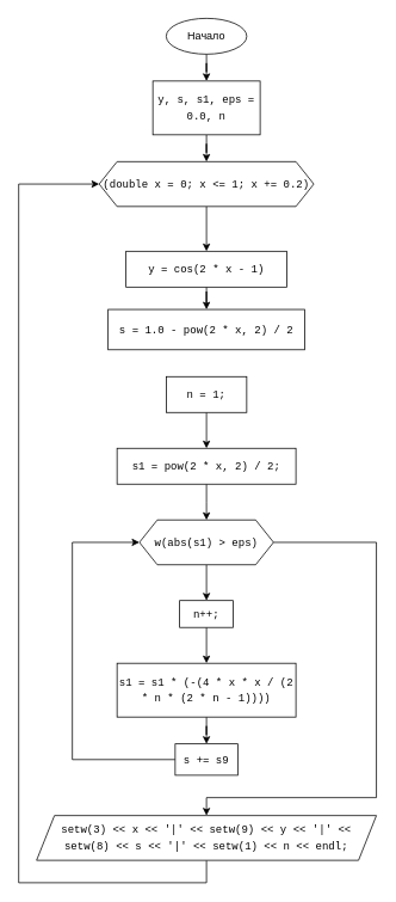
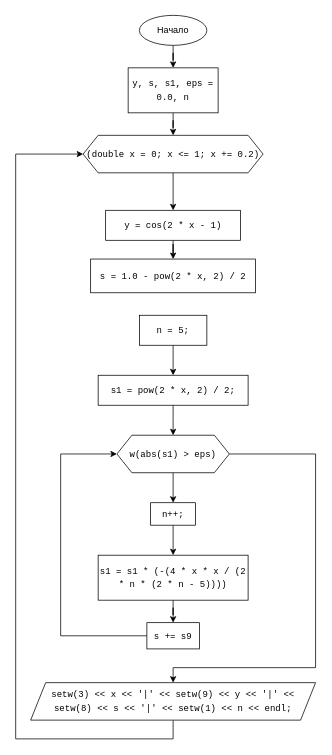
  <mxCell id="0" />
  <mxCell id="1" parent="0" />
  <mxCell id="2" value="" style="edgeStyle=orthogonalEdgeStyle;rounded=0;orthogonalLoop=1;jettySize=auto;html=1;labelBackgroundColor=none;" parent="1" source="3" target="5" edge="1"><mxGeometry relative="1" as="geometry" /></mxCell>
  <mxCell id="3" value="Начало" style="ellipse;whiteSpace=wrap;html=1;labelBackgroundColor=none;" parent="1" vertex="1"><mxGeometry x="185" y="20" width="90" height="40" as="geometry" /></mxCell>
  <mxCell id="4" value="" style="edgeStyle=orthogonalEdgeStyle;rounded=0;orthogonalLoop=1;jettySize=auto;html=1;labelBackgroundColor=none;" parent="1" source="5" target="7" edge="1"><mxGeometry relative="1" as="geometry" /></mxCell>
  <mxCell id="5" value="&lt;div style=&quot;font-family: menlo, monaco, &amp;quot;courier new&amp;quot;, monospace; font-weight: normal; font-size: 12px; line-height: 18px;&quot;&gt;&lt;div&gt;&lt;span style=&quot;&quot;&gt;y, s, s1, eps &lt;/span&gt;&lt;span style=&quot;&quot;&gt;=&lt;/span&gt;&lt;span style=&quot;&quot;&gt; &lt;/span&gt;&lt;span style=&quot;&quot;&gt;0.0,&amp;nbsp;&lt;/span&gt;n&lt;/div&gt;&lt;/div&gt;" style="whiteSpace=wrap;html=1;labelBackgroundColor=none;" parent="1" vertex="1"><mxGeometry x="170" y="90" width="120" height="60" as="geometry" /></mxCell>
  <mxCell id="6" value="" style="edgeStyle=orthogonalEdgeStyle;rounded=0;orthogonalLoop=1;jettySize=auto;html=1;labelBackgroundColor=none;" parent="1" source="7" target="9" edge="1"><mxGeometry relative="1" as="geometry" /></mxCell>
  <mxCell id="7" value="&lt;meta charset=&quot;utf-8&quot;&gt;&lt;div style=&quot;font-family: menlo, monaco, &amp;quot;courier new&amp;quot;, monospace; font-weight: normal; font-size: 12px; line-height: 18px;&quot;&gt;&lt;div&gt;&lt;span style=&quot;&quot;&gt;(&lt;/span&gt;&lt;span style=&quot;&quot;&gt;double&lt;/span&gt;&lt;span style=&quot;&quot;&gt; x &lt;/span&gt;&lt;span style=&quot;&quot;&gt;=&lt;/span&gt;&lt;span style=&quot;&quot;&gt; &lt;/span&gt;&lt;span style=&quot;&quot;&gt;0&lt;/span&gt;&lt;span style=&quot;&quot;&gt;; x &lt;/span&gt;&lt;span style=&quot;&quot;&gt;&amp;lt;=&lt;/span&gt;&lt;span style=&quot;&quot;&gt; &lt;/span&gt;&lt;span style=&quot;&quot;&gt;1&lt;/span&gt;&lt;span style=&quot;&quot;&gt;; x &lt;/span&gt;&lt;span style=&quot;&quot;&gt;+=&lt;/span&gt;&lt;span style=&quot;&quot;&gt; &lt;/span&gt;&lt;span style=&quot;&quot;&gt;0.2&lt;/span&gt;&lt;span style=&quot;&quot;&gt;)&lt;/span&gt;&lt;/div&gt;&lt;/div&gt;" style="shape=hexagon;perimeter=hexagonPerimeter2;whiteSpace=wrap;html=1;fixedSize=1;labelBackgroundColor=none;" parent="1" vertex="1"><mxGeometry x="110" y="180" width="240" height="50" as="geometry" /></mxCell>
  <mxCell id="8" value="" style="edgeStyle=orthogonalEdgeStyle;rounded=0;orthogonalLoop=1;jettySize=auto;html=1;labelBackgroundColor=none;" parent="1" source="9" target="10" edge="1"><mxGeometry relative="1" as="geometry" /></mxCell>
  <mxCell id="9" value="&lt;meta charset=&quot;utf-8&quot;&gt;&lt;div style=&quot;font-family: menlo, monaco, &amp;quot;courier new&amp;quot;, monospace; font-weight: normal; font-size: 12px; line-height: 18px;&quot;&gt;&lt;div&gt;&lt;span style=&quot;&quot;&gt;y &lt;/span&gt;&lt;span style=&quot;&quot;&gt;=&lt;/span&gt;&lt;span style=&quot;&quot;&gt; &lt;/span&gt;&lt;span style=&quot;&quot;&gt;cos&lt;/span&gt;&lt;span style=&quot;&quot;&gt;(&lt;/span&gt;&lt;span style=&quot;&quot;&gt;2&lt;/span&gt;&lt;span style=&quot;&quot;&gt; &lt;/span&gt;&lt;span style=&quot;&quot;&gt;*&lt;/span&gt;&lt;span style=&quot;&quot;&gt; x &lt;/span&gt;&lt;span style=&quot;&quot;&gt;-&lt;/span&gt;&lt;span style=&quot;&quot;&gt; &lt;/span&gt;&lt;span style=&quot;&quot;&gt;1&lt;/span&gt;&lt;span style=&quot;&quot;&gt;)&lt;/span&gt;&lt;/div&gt;&lt;/div&gt;" style="whiteSpace=wrap;html=1;labelBackgroundColor=none;" parent="1" vertex="1"><mxGeometry x="140" y="280" width="180" height="40" as="geometry" /></mxCell>
  <mxCell id="10" value="&lt;meta charset=&quot;utf-8&quot;&gt;&lt;div style=&quot;font-family: menlo, monaco, &amp;quot;courier new&amp;quot;, monospace; font-weight: normal; font-size: 12px; line-height: 18px;&quot;&gt;&lt;div&gt;&lt;span style=&quot;&quot;&gt;s &lt;/span&gt;&lt;span style=&quot;&quot;&gt;=&lt;/span&gt;&lt;span style=&quot;&quot;&gt; &lt;/span&gt;&lt;span style=&quot;&quot;&gt;1.0&lt;/span&gt;&lt;span style=&quot;&quot;&gt; &lt;/span&gt;&lt;span style=&quot;&quot;&gt;-&lt;/span&gt;&lt;span style=&quot;&quot;&gt; &lt;/span&gt;&lt;span style=&quot;&quot;&gt;pow&lt;/span&gt;&lt;span style=&quot;&quot;&gt;(&lt;/span&gt;&lt;span style=&quot;&quot;&gt;2&lt;/span&gt;&lt;span style=&quot;&quot;&gt; &lt;/span&gt;&lt;span style=&quot;&quot;&gt;*&lt;/span&gt;&lt;span style=&quot;&quot;&gt; x, &lt;/span&gt;&lt;span style=&quot;&quot;&gt;2&lt;/span&gt;&lt;span style=&quot;&quot;&gt;) &lt;/span&gt;&lt;span style=&quot;&quot;&gt;/&lt;/span&gt;&lt;span style=&quot;&quot;&gt; &lt;/span&gt;&lt;span style=&quot;&quot;&gt;2&lt;/span&gt;&lt;/div&gt;&lt;/div&gt;" style="whiteSpace=wrap;html=1;labelBackgroundColor=none;" parent="1" vertex="1"><mxGeometry x="120" y="345" width="220" height="45" as="geometry" /></mxCell>
  <mxCell id="11" value="" style="edgeStyle=orthogonalEdgeStyle;rounded=0;orthogonalLoop=1;jettySize=auto;html=1;labelBackgroundColor=none;" parent="1" source="12" target="14" edge="1"><mxGeometry relative="1" as="geometry" /></mxCell>
- <mxCell id="12" value="&lt;meta charset=&quot;utf-8&quot;&gt;&lt;div style=&quot;font-family: menlo, monaco, &amp;quot;courier new&amp;quot;, monospace; font-weight: normal; font-size: 12px; line-height: 18px;&quot;&gt;&lt;div&gt;&lt;span style=&quot;&quot;&gt;n &lt;/span&gt;&lt;span style=&quot;&quot;&gt;=&lt;/span&gt;&lt;span style=&quot;&quot;&gt; &lt;/span&gt;&lt;span style=&quot;&quot;&gt;1&lt;/span&gt;&lt;span style=&quot;&quot;&gt;;&lt;/span&gt;&lt;/div&gt;&lt;/div&gt;" style="whiteSpace=wrap;html=1;labelBackgroundColor=none;" parent="1" vertex="1"><mxGeometry x="185" y="420" width="90" height="40" as="geometry" /></mxCell>
+ <mxCell id="12" value="&lt;meta charset=&quot;utf-8&quot;&gt;&lt;div style=&quot;font-family: menlo, monaco, &amp;quot;courier new&amp;quot;, monospace; font-weight: normal; font-size: 12px; line-height: 18px;&quot;&gt;&lt;div&gt;&lt;span style=&quot;&quot;&gt;n &lt;/span&gt;&lt;span style=&quot;&quot;&gt;=&lt;/span&gt;&lt;span style=&quot;&quot;&gt; &lt;/span&gt;&lt;span style=&quot;&quot;&gt;5&lt;/span&gt;&lt;span style=&quot;&quot;&gt;;&lt;/span&gt;&lt;/div&gt;&lt;/div&gt;" style="whiteSpace=wrap;html=1;labelBackgroundColor=none;" parent="1" vertex="1"><mxGeometry x="185" y="420" width="90" height="40" as="geometry" /></mxCell>
  <mxCell id="13" value="" style="edgeStyle=orthogonalEdgeStyle;rounded=0;orthogonalLoop=1;jettySize=auto;html=1;labelBackgroundColor=none;" parent="1" source="14" edge="1"><mxGeometry relative="1" as="geometry"><mxPoint x="230" y="580" as="targetPoint" /></mxGeometry></mxCell>
  <mxCell id="14" value="&lt;div style=&quot;font-family: menlo, monaco, &amp;quot;courier new&amp;quot;, monospace; font-weight: normal; font-size: 12px; line-height: 18px;&quot;&gt;&lt;div style=&quot;font-family: &amp;quot;menlo&amp;quot; , &amp;quot;monaco&amp;quot; , &amp;quot;courier new&amp;quot; , monospace ; line-height: 18px&quot;&gt;s1 &lt;span style=&quot;&quot;&gt;=&lt;/span&gt; &lt;span style=&quot;&quot;&gt;pow&lt;/span&gt;(&lt;span style=&quot;&quot;&gt;2&lt;/span&gt; &lt;span style=&quot;&quot;&gt;*&lt;/span&gt; x, &lt;span style=&quot;&quot;&gt;2&lt;/span&gt;) &lt;span style=&quot;&quot;&gt;/&lt;/span&gt; &lt;span style=&quot;&quot;&gt;2&lt;/span&gt;;&lt;/div&gt;&lt;/div&gt;" style="whiteSpace=wrap;html=1;labelBackgroundColor=none;" parent="1" vertex="1"><mxGeometry x="130" y="500" width="200" height="40" as="geometry" /></mxCell>
  <mxCell id="15" value="" style="edgeStyle=orthogonalEdgeStyle;rounded=0;orthogonalLoop=1;jettySize=auto;html=1;labelBackgroundColor=none;" parent="1" source="17" target="19" edge="1"><mxGeometry relative="1" as="geometry" /></mxCell>
  <mxCell id="16" value="" style="edgeStyle=orthogonalEdgeStyle;rounded=0;orthogonalLoop=1;jettySize=auto;html=1;entryX=0.5;entryY=0;entryDx=0;entryDy=0;labelBackgroundColor=none;" parent="1" source="17" target="25" edge="1"><mxGeometry relative="1" as="geometry"><Array as="points"><mxPoint x="420" y="605" /><mxPoint x="420" y="890" /><mxPoint x="230" y="890" /></Array></mxGeometry></mxCell>
  <mxCell id="17" value="&lt;div style=&quot;font-family: menlo, monaco, &amp;quot;courier new&amp;quot;, monospace; font-weight: normal; font-size: 12px; line-height: 18px;&quot;&gt;&lt;div&gt;&lt;span style=&quot;&quot;&gt;w&lt;/span&gt;&lt;span style=&quot;&quot;&gt;(&lt;/span&gt;&lt;span style=&quot;&quot;&gt;abs&lt;/span&gt;&lt;span style=&quot;&quot;&gt;(s1) &lt;/span&gt;&lt;span style=&quot;&quot;&gt;&amp;gt;&lt;/span&gt;&lt;span style=&quot;&quot;&gt; eps)&lt;/span&gt;&lt;/div&gt;&lt;/div&gt;" style="shape=hexagon;perimeter=hexagonPerimeter2;whiteSpace=wrap;html=1;fixedSize=1;labelBackgroundColor=none;" parent="1" vertex="1"><mxGeometry x="155" y="580" width="150" height="50" as="geometry" /></mxCell>
  <mxCell id="18" value="" style="edgeStyle=orthogonalEdgeStyle;rounded=0;orthogonalLoop=1;jettySize=auto;html=1;labelBackgroundColor=none;" parent="1" source="19" target="21" edge="1"><mxGeometry relative="1" as="geometry" /></mxCell>
  <mxCell id="19" value="&lt;meta charset=&quot;utf-8&quot;&gt;&lt;div style=&quot;font-family: menlo, monaco, &amp;quot;courier new&amp;quot;, monospace; font-weight: normal; font-size: 12px; line-height: 18px;&quot;&gt;&lt;div&gt;&lt;span style=&quot;&quot;&gt; n&lt;/span&gt;&lt;span style=&quot;&quot;&gt;++&lt;/span&gt;&lt;span style=&quot;&quot;&gt;;&lt;/span&gt;&lt;/div&gt;&lt;/div&gt;" style="whiteSpace=wrap;html=1;labelBackgroundColor=none;" parent="1" vertex="1"><mxGeometry x="200" y="670" width="60" height="30" as="geometry" /></mxCell>
  <mxCell id="20" value="" style="edgeStyle=orthogonalEdgeStyle;rounded=0;orthogonalLoop=1;jettySize=auto;html=1;labelBackgroundColor=none;" parent="1" source="21" target="23" edge="1"><mxGeometry relative="1" as="geometry" /></mxCell>
- <mxCell id="21" value="&lt;meta charset=&quot;utf-8&quot;&gt;&lt;div style=&quot;font-family: menlo, monaco, &amp;quot;courier new&amp;quot;, monospace; font-weight: normal; font-size: 12px; line-height: 18px;&quot;&gt;&lt;div&gt;&lt;span style=&quot;&quot;&gt; s1 &lt;/span&gt;&lt;span style=&quot;&quot;&gt;=&lt;/span&gt;&lt;span style=&quot;&quot;&gt; s1 &lt;/span&gt;&lt;span style=&quot;&quot;&gt;*&lt;/span&gt;&lt;span style=&quot;&quot;&gt; (&lt;/span&gt;&lt;span style=&quot;&quot;&gt;-&lt;/span&gt;&lt;span style=&quot;&quot;&gt;(&lt;/span&gt;&lt;span style=&quot;&quot;&gt;4&lt;/span&gt;&lt;span style=&quot;&quot;&gt; &lt;/span&gt;&lt;span style=&quot;&quot;&gt;*&lt;/span&gt;&lt;span style=&quot;&quot;&gt; x &lt;/span&gt;&lt;span style=&quot;&quot;&gt;*&lt;/span&gt;&lt;span style=&quot;&quot;&gt; x &lt;/span&gt;&lt;span style=&quot;&quot;&gt;/&lt;/span&gt;&lt;span style=&quot;&quot;&gt; (&lt;/span&gt;&lt;span style=&quot;&quot;&gt;2&lt;/span&gt;&lt;span style=&quot;&quot;&gt; &lt;/span&gt;&lt;span style=&quot;&quot;&gt;*&lt;/span&gt;&lt;span style=&quot;&quot;&gt; n &lt;/span&gt;&lt;span style=&quot;&quot;&gt;*&lt;/span&gt;&lt;span style=&quot;&quot;&gt; (&lt;/span&gt;&lt;span style=&quot;&quot;&gt;2&lt;/span&gt;&lt;span style=&quot;&quot;&gt; &lt;/span&gt;&lt;span style=&quot;&quot;&gt;*&lt;/span&gt;&lt;span style=&quot;&quot;&gt; n &lt;/span&gt;&lt;span style=&quot;&quot;&gt;-&lt;/span&gt;&lt;span style=&quot;&quot;&gt; &lt;/span&gt;&lt;span style=&quot;&quot;&gt;1&lt;/span&gt;&lt;span style=&quot;&quot;&gt;))))&lt;/span&gt;&lt;/div&gt;&lt;/div&gt;" style="whiteSpace=wrap;html=1;labelBackgroundColor=none;" parent="1" vertex="1"><mxGeometry x="130" y="740" width="200" height="60" as="geometry" /></mxCell>
+ <mxCell id="21" value="&lt;meta charset=&quot;utf-8&quot;&gt;&lt;div style=&quot;font-family: menlo, monaco, &amp;quot;courier new&amp;quot;, monospace; font-weight: normal; font-size: 12px; line-height: 18px;&quot;&gt;&lt;div&gt;&lt;span style=&quot;&quot;&gt; s1 &lt;/span&gt;&lt;span style=&quot;&quot;&gt;=&lt;/span&gt;&lt;span style=&quot;&quot;&gt; s1 &lt;/span&gt;&lt;span style=&quot;&quot;&gt;*&lt;/span&gt;&lt;span style=&quot;&quot;&gt; (&lt;/span&gt;&lt;span style=&quot;&quot;&gt;-&lt;/span&gt;&lt;span style=&quot;&quot;&gt;(&lt;/span&gt;&lt;span style=&quot;&quot;&gt;4&lt;/span&gt;&lt;span style=&quot;&quot;&gt; &lt;/span&gt;&lt;span style=&quot;&quot;&gt;*&lt;/span&gt;&lt;span style=&quot;&quot;&gt; x &lt;/span&gt;&lt;span style=&quot;&quot;&gt;*&lt;/span&gt;&lt;span style=&quot;&quot;&gt; x &lt;/span&gt;&lt;span style=&quot;&quot;&gt;/&lt;/span&gt;&lt;span style=&quot;&quot;&gt; (&lt;/span&gt;&lt;span style=&quot;&quot;&gt;2&lt;/span&gt;&lt;span style=&quot;&quot;&gt; &lt;/span&gt;&lt;span style=&quot;&quot;&gt;*&lt;/span&gt;&lt;span style=&quot;&quot;&gt; n &lt;/span&gt;&lt;span style=&quot;&quot;&gt;*&lt;/span&gt;&lt;span style=&quot;&quot;&gt; (&lt;/span&gt;&lt;span style=&quot;&quot;&gt;2&lt;/span&gt;&lt;span style=&quot;&quot;&gt; &lt;/span&gt;&lt;span style=&quot;&quot;&gt;*&lt;/span&gt;&lt;span style=&quot;&quot;&gt; n &lt;/span&gt;&lt;span style=&quot;&quot;&gt;-&lt;/span&gt;&lt;span style=&quot;&quot;&gt; &lt;/span&gt;&lt;span style=&quot;&quot;&gt;5&lt;/span&gt;&lt;span style=&quot;&quot;&gt;))))&lt;/span&gt;&lt;/div&gt;&lt;/div&gt;" style="whiteSpace=wrap;html=1;labelBackgroundColor=none;" parent="1" vertex="1"><mxGeometry x="130" y="740" width="200" height="60" as="geometry" /></mxCell>
  <mxCell id="22" value="" style="edgeStyle=orthogonalEdgeStyle;rounded=0;orthogonalLoop=1;jettySize=auto;html=1;entryX=0;entryY=0.5;entryDx=0;entryDy=0;labelBackgroundColor=none;" parent="1" source="23" target="17" edge="1"><mxGeometry relative="1" as="geometry"><mxPoint x="40" y="660" as="targetPoint" /><Array as="points"><mxPoint x="80" y="848" /><mxPoint x="80" y="605" /></Array></mxGeometry></mxCell>
  <mxCell id="23" value="&lt;meta charset=&quot;utf-8&quot;&gt;&lt;div style=&quot;font-family: menlo, monaco, &amp;quot;courier new&amp;quot;, monospace; font-weight: normal; font-size: 12px; line-height: 18px;&quot;&gt;&lt;div&gt;&lt;span style=&quot;&quot;&gt; s &lt;/span&gt;&lt;span style=&quot;&quot;&gt;+=&lt;/span&gt;&lt;span style=&quot;&quot;&gt; s9&lt;/span&gt;&lt;/div&gt;&lt;/div&gt;" style="whiteSpace=wrap;html=1;labelBackgroundColor=none;" parent="1" vertex="1"><mxGeometry x="195" y="830" width="70" height="35" as="geometry" /></mxCell>
  <mxCell id="24" value="" style="edgeStyle=orthogonalEdgeStyle;rounded=0;orthogonalLoop=1;jettySize=auto;html=1;entryX=0;entryY=0.5;entryDx=0;entryDy=0;labelBackgroundColor=none;" parent="1" source="25" target="7" edge="1"><mxGeometry relative="1" as="geometry"><mxPoint x="-10" y="600" as="targetPoint" /><Array as="points"><mxPoint x="20" y="985" /><mxPoint x="20" y="205" /></Array></mxGeometry></mxCell>
  <mxCell id="25" value="&lt;div style=&quot;font-family: menlo, monaco, &amp;quot;courier new&amp;quot;, monospace; font-weight: normal; font-size: 12px; line-height: 18px;&quot;&gt;&lt;div&gt;&lt;span style=&quot;&quot;&gt;setw&lt;/span&gt;&lt;span style=&quot;&quot;&gt;(&lt;/span&gt;&lt;span style=&quot;&quot;&gt;3&lt;/span&gt;&lt;span style=&quot;&quot;&gt;) &lt;/span&gt;&lt;span style=&quot;&quot;&gt;&amp;lt;&amp;lt;&lt;/span&gt;&lt;span style=&quot;&quot;&gt; x &lt;/span&gt;&lt;span style=&quot;&quot;&gt;&amp;lt;&amp;lt;&lt;/span&gt;&lt;span style=&quot;&quot;&gt; &lt;/span&gt;&lt;span style=&quot;&quot;&gt;'|'&lt;/span&gt;&lt;span style=&quot;&quot;&gt; &lt;/span&gt;&lt;span style=&quot;&quot;&gt;&amp;lt;&amp;lt;&lt;/span&gt;&lt;span style=&quot;&quot;&gt; &lt;/span&gt;&lt;span style=&quot;&quot;&gt;setw&lt;/span&gt;&lt;span style=&quot;&quot;&gt;(&lt;/span&gt;&lt;span style=&quot;&quot;&gt;9&lt;/span&gt;&lt;span style=&quot;&quot;&gt;) &lt;/span&gt;&lt;span style=&quot;&quot;&gt;&amp;lt;&amp;lt;&lt;/span&gt;&lt;span style=&quot;&quot;&gt; y &lt;/span&gt;&lt;span style=&quot;&quot;&gt;&amp;lt;&amp;lt;&lt;/span&gt;&lt;span style=&quot;&quot;&gt; &lt;/span&gt;&lt;span style=&quot;&quot;&gt;'|'&lt;/span&gt;&lt;span style=&quot;&quot;&gt; &lt;/span&gt;&lt;span style=&quot;&quot;&gt;&amp;lt;&amp;lt;&lt;/span&gt;&lt;span style=&quot;&quot;&gt; &lt;/span&gt;&lt;span style=&quot;&quot;&gt;setw&lt;/span&gt;&lt;span style=&quot;&quot;&gt;(&lt;/span&gt;&lt;span style=&quot;&quot;&gt;8&lt;/span&gt;&lt;span style=&quot;&quot;&gt;) &lt;/span&gt;&lt;span style=&quot;&quot;&gt;&amp;lt;&amp;lt;&lt;/span&gt;&lt;span style=&quot;&quot;&gt; s &lt;/span&gt;&lt;span style=&quot;&quot;&gt;&amp;lt;&amp;lt;&lt;/span&gt;&lt;span style=&quot;&quot;&gt; &lt;/span&gt;&lt;span style=&quot;&quot;&gt;'|'&lt;/span&gt;&lt;span style=&quot;&quot;&gt; &lt;/span&gt;&lt;span style=&quot;&quot;&gt;&amp;lt;&amp;lt;&lt;/span&gt;&lt;span style=&quot;&quot;&gt; &lt;/span&gt;&lt;span style=&quot;&quot;&gt;setw&lt;/span&gt;&lt;span style=&quot;&quot;&gt;(&lt;/span&gt;&lt;span style=&quot;&quot;&gt;1&lt;/span&gt;&lt;span style=&quot;&quot;&gt;) &lt;/span&gt;&lt;span style=&quot;&quot;&gt;&amp;lt;&amp;lt;&lt;/span&gt;&lt;span style=&quot;&quot;&gt; n &lt;/span&gt;&lt;span style=&quot;&quot;&gt;&amp;lt;&amp;lt;&lt;/span&gt;&lt;span style=&quot;&quot;&gt; endl;&lt;/span&gt;&lt;/div&gt;&lt;/div&gt;" style="shape=parallelogram;perimeter=parallelogramPerimeter;whiteSpace=wrap;html=1;fixedSize=1;labelBackgroundColor=none;" parent="1" vertex="1"><mxGeometry x="40" y="910" width="380" height="50" as="geometry" /></mxCell>
